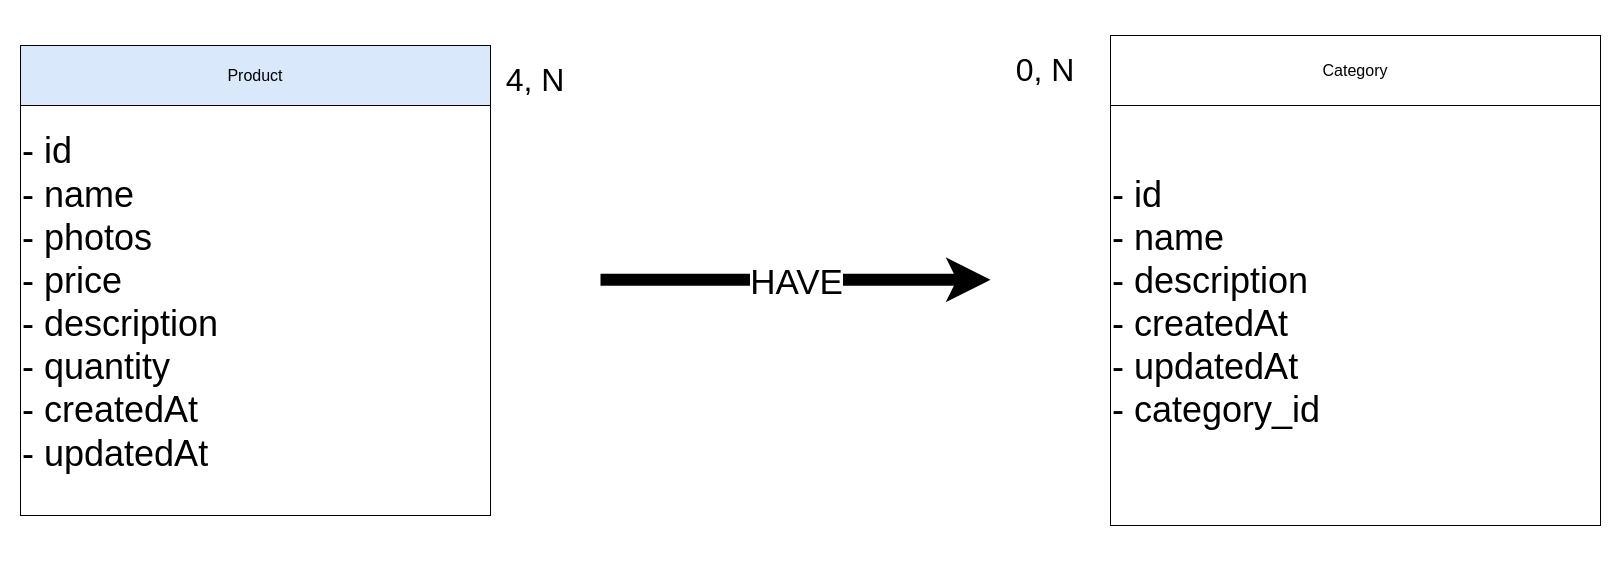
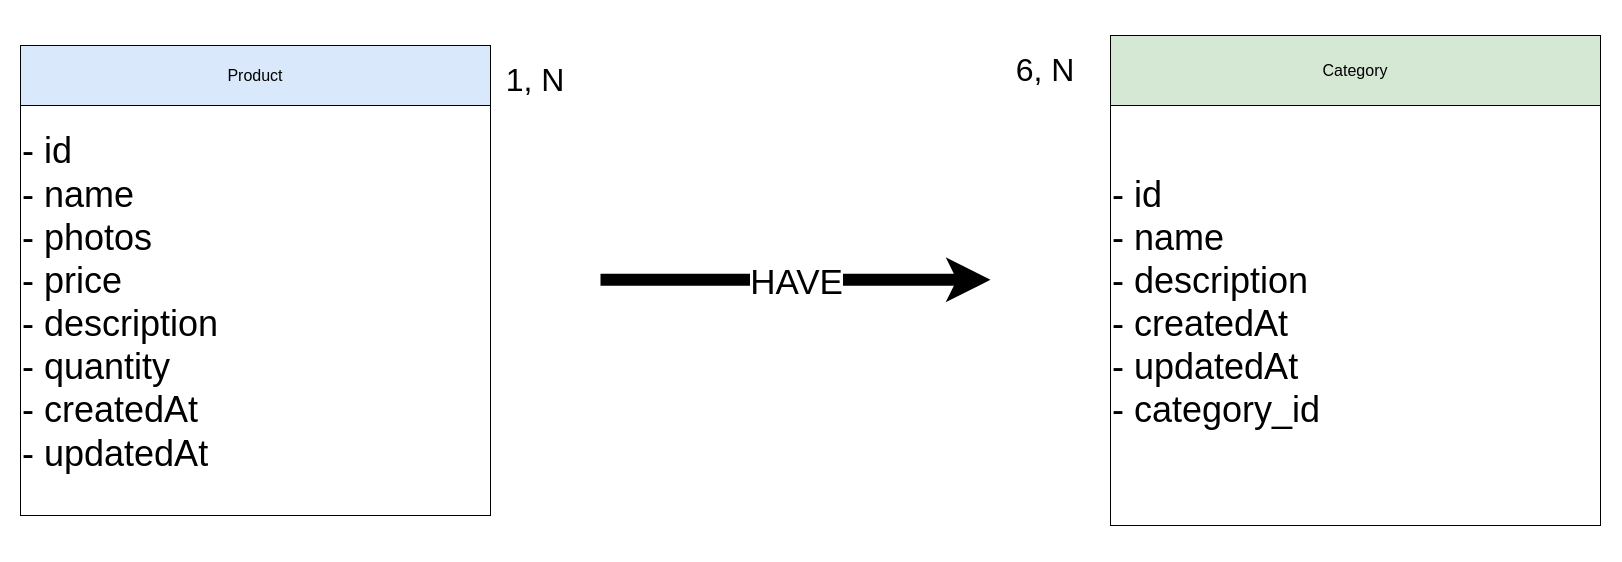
  <mxCell id="0" />
  <mxCell id="1" parent="0" />
  <mxCell id="2" value="&lt;br&gt;&lt;br&gt;&lt;br&gt;&lt;br&gt;- id&lt;br&gt;- name&lt;br&gt;- description&lt;br&gt;- createdAt&lt;br&gt;- updatedAt&lt;br&gt;- category_id&lt;br&gt;&lt;br&gt;&lt;br&gt;&lt;br&gt;" style="whiteSpace=wrap;html=1;aspect=fixed;align=left;fontSize=36;fontStyle=0" parent="1" vertex="1"><mxGeometry x="1110" y="30" width="490" height="490" as="geometry" /></mxCell>
  <mxCell id="3" value="&lt;br&gt;- id&lt;br&gt;- name&lt;br&gt;- photos&lt;br&gt;- price&lt;br&gt;- description&lt;br&gt;- quantity&lt;br&gt;- createdAt&lt;br&gt;- updatedAt" style="whiteSpace=wrap;html=1;aspect=fixed;align=left;fontSize=36;fontStyle=0;labelBackgroundColor=default;" parent="1" vertex="1"><mxGeometry x="20" y="40" width="470" height="470" as="geometry" /></mxCell>
  <mxCell id="4" value="&lt;font size=&quot;3&quot;&gt;Product&lt;/font&gt;" style="rounded=0;whiteSpace=wrap;html=1;fillColor=#dae8fc;" parent="1" vertex="1"><mxGeometry x="20" y="40" width="470" height="60" as="geometry" /></mxCell>
- <mxCell id="5" value="&lt;font size=&quot;3&quot;&gt;Category&lt;/font&gt;" style="rounded=0;whiteSpace=wrap;html=1;" parent="1" vertex="1"><mxGeometry x="1110" y="30" width="490" height="70" as="geometry" /></mxCell>
+ <mxCell id="5" value="&lt;font size=&quot;3&quot;&gt;Category&lt;/font&gt;" style="rounded=0;whiteSpace=wrap;html=1;fillColor=#d5e8d4;" parent="1" vertex="1"><mxGeometry x="1110" y="30" width="490" height="70" as="geometry" /></mxCell>
  <mxCell id="6" value="" style="endArrow=classic;html=1;rounded=0;strokeWidth=12;" parent="1" edge="1"><mxGeometry relative="1" as="geometry"><mxPoint x="600" y="274.29" as="sourcePoint" /><mxPoint x="990" y="274.29" as="targetPoint" /></mxGeometry></mxCell>
  <mxCell id="7" value="HAVE" style="edgeLabel;resizable=0;html=1;align=center;verticalAlign=middle;fontSize=35;" parent="6" connectable="0" vertex="1"><mxGeometry relative="1" as="geometry"><mxPoint y="1" as="offset" /></mxGeometry></mxCell>
- <mxCell id="8" value="&lt;span style=&quot;font-size: 32px;&quot;&gt;4, N&lt;/span&gt;" style="text;strokeColor=none;align=center;fillColor=none;html=1;verticalAlign=middle;whiteSpace=wrap;rounded=0;" parent="1" vertex="1"><mxGeometry x="430" y="30" width="210" height="90" as="geometry" /></mxCell>
- <mxCell id="9" value="&lt;span style=&quot;font-size: 32px;&quot;&gt;0, N&lt;/span&gt;" style="text;strokeColor=none;align=center;fillColor=none;html=1;verticalAlign=middle;whiteSpace=wrap;rounded=0;" parent="1" vertex="1"><mxGeometry x="940" y="20" width="210" height="90" as="geometry" /></mxCell>
+ <mxCell id="8" value="&lt;span style=&quot;font-size: 32px;&quot;&gt;1, N&lt;/span&gt;" style="text;strokeColor=none;align=center;fillColor=none;html=1;verticalAlign=middle;whiteSpace=wrap;rounded=0;" parent="1" vertex="1"><mxGeometry x="430" y="30" width="210" height="90" as="geometry" /></mxCell>
+ <mxCell id="9" value="&lt;span style=&quot;font-size: 32px;&quot;&gt;6, N&lt;/span&gt;" style="text;strokeColor=none;align=center;fillColor=none;html=1;verticalAlign=middle;whiteSpace=wrap;rounded=0;" parent="1" vertex="1"><mxGeometry x="940" y="20" width="210" height="90" as="geometry" /></mxCell>
